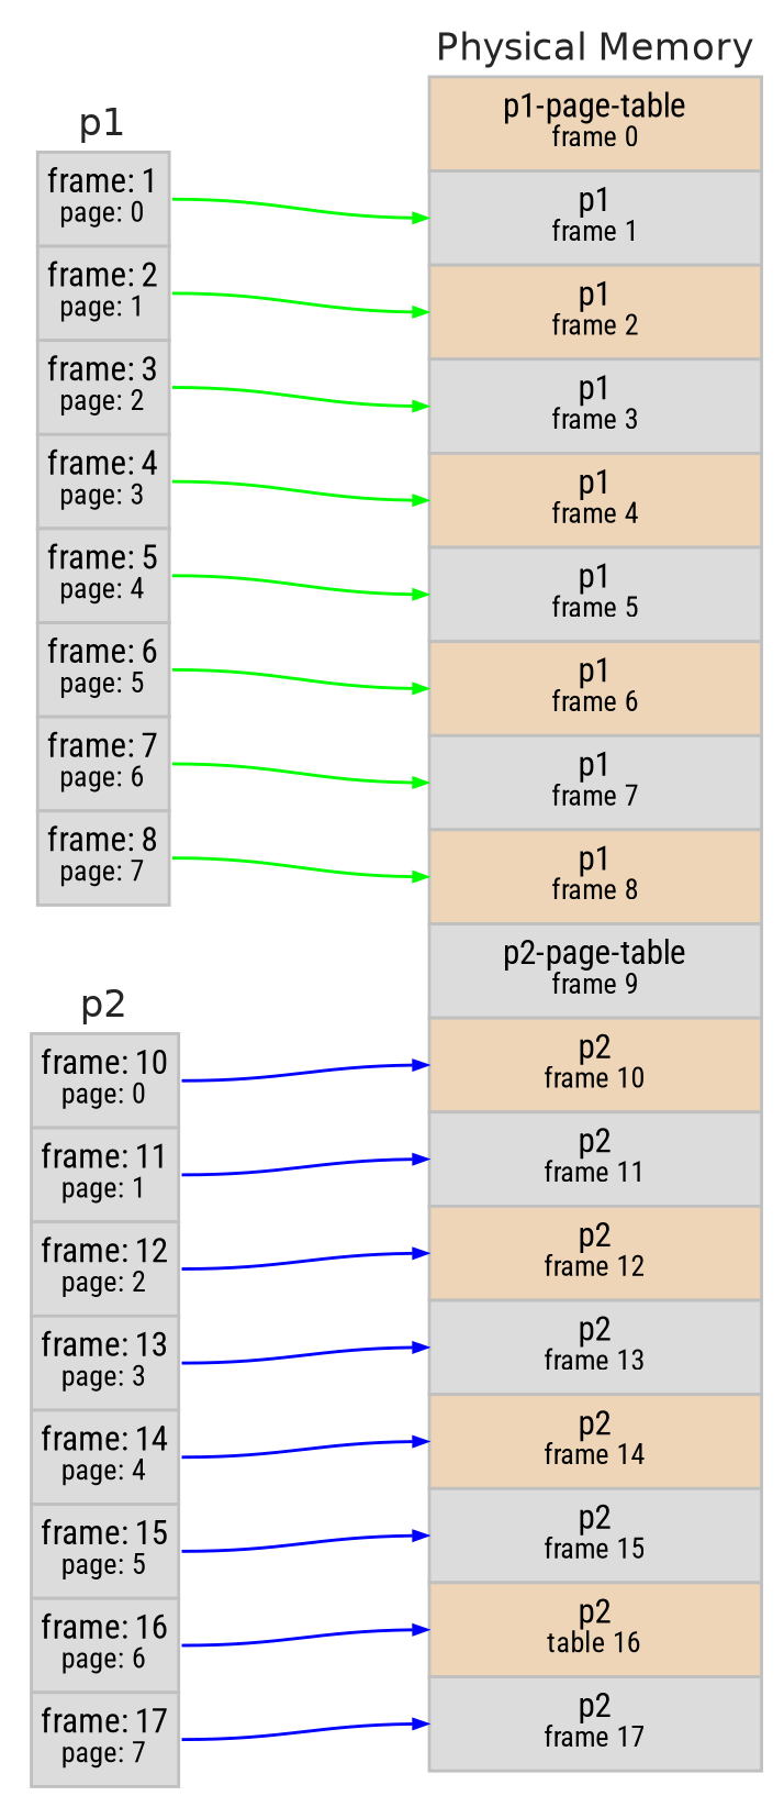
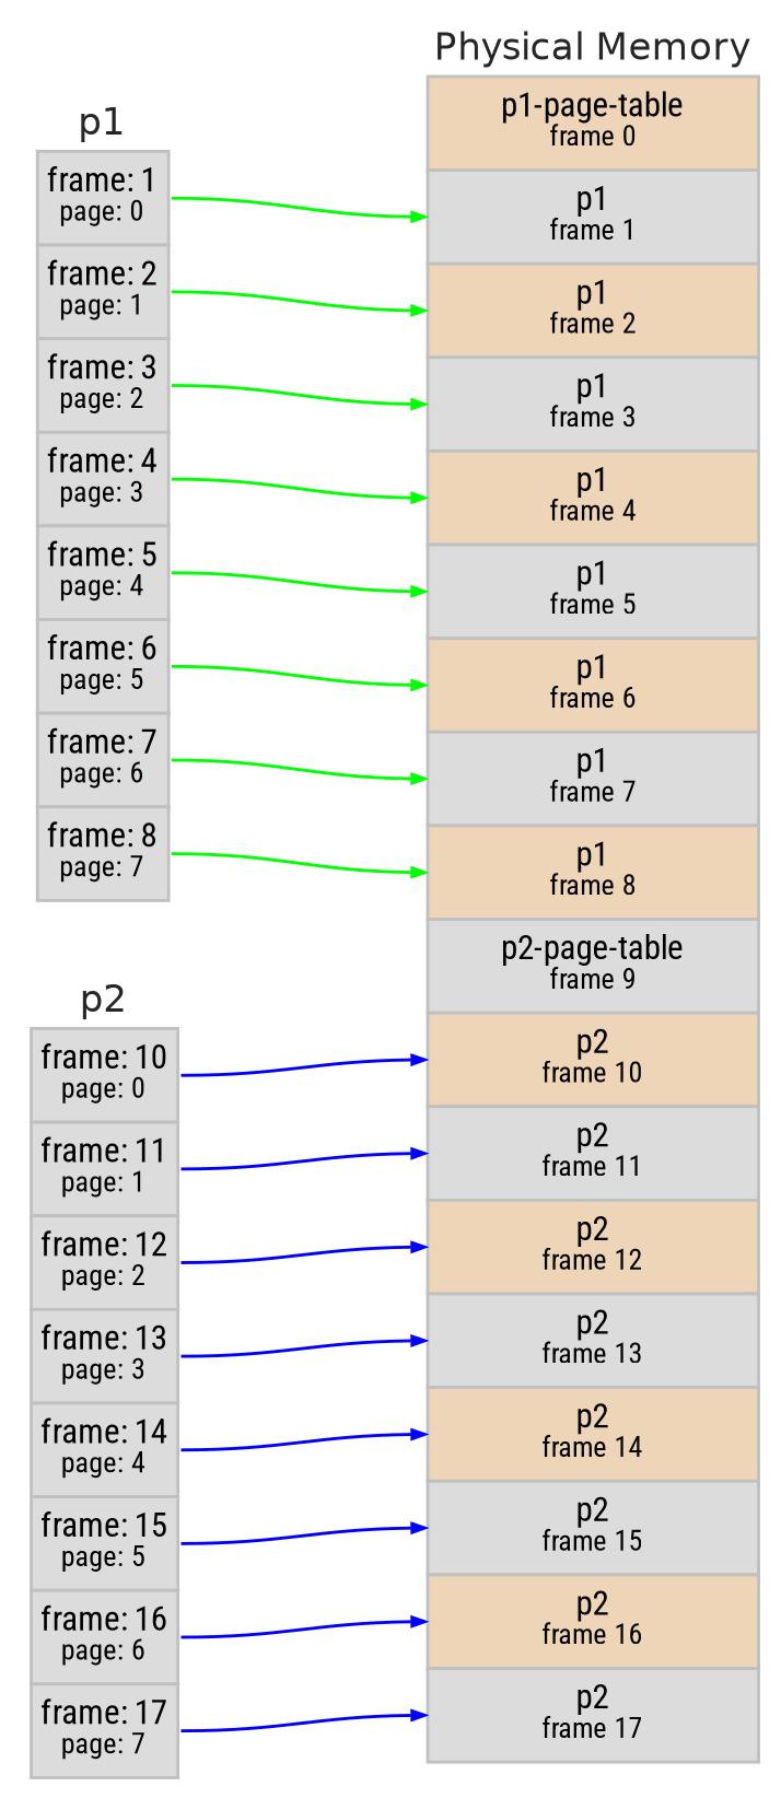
  digraph {
    fontname="Roboto Condensed"
    rankdir=LR
    ranksep=1.0
    node [fontname="Roboto Condensed" fontsize=8 margin="0.04 0.04" shape=none]
    edge [arrowsize=0.4 color=green headclip=true tailclip=true tailport=0 fontname="Roboto Condensed"]
-   n1 [label=<<table border="0.1" cellborder="1" cellspacing="0"><TR><TD border="0.0" ><font face="helvetica" color="grey15" point-size="12">Physical Memory</font></TD></TR><tr><td align="text" color="grey" bgcolor="bisque2" height="30" port="0"><font point-size="11">p1-page-table</font><br></br><font point-size="9">frame 0</font></td></tr><tr><td align="text" color="grey" bgcolor="gainsboro" height="30" port="1"><font point-size="11">p1</font><br></br><font point-size="9">frame 1</font></td></tr><tr><td align="text" color="grey" bgcolor="bisque2" height="30" port="2"><font point-size="11">p1</font><br></br><font point-size="9">frame 2</font></td></tr><tr><td align="text" color="grey" bgcolor="gainsboro" height="30" port="3"><font point-size="11">p1</font><br></br><font point-size="9">frame 3</font></td></tr><tr><td align="text" color="grey" bgcolor="bisque2" height="30" port="4"><font point-size="11">p1</font><br></br><font point-size="9">frame 4</font></td></tr><tr><td align="text" color="grey" bgcolor="gainsboro" height="30" port="5"><font point-size="11">p1</font><br></br><font point-size="9">frame 5</font></td></tr><tr><td align="text" color="grey" bgcolor="bisque2" height="30" port="6"><font point-size="11">p1</font><br></br><font point-size="9">frame 6</font></td></tr><tr><td align="text" color="grey" bgcolor="gainsboro" height="30" port="7"><font point-size="11">p1</font><br></br><font point-size="9">frame 7</font></td></tr><tr><td align="text" color="grey" bgcolor="bisque2" height="30" port="8"><font point-size="11">p1</font><br></br><font point-size="9">frame 8</font></td></tr><tr><td align="text" color="grey" bgcolor="gainsboro" height="30" port="9"><font point-size="11">p2-page-table</font><br></br><font point-size="9">frame 9</font></td></tr><tr><td align="text" color="grey" bgcolor="bisque2" height="30" port="10"><font point-size="11">p2</font><br></br><font point-size="9">frame 10</font></td></tr><tr><td align="text" color="grey" bgcolor="gainsboro" height="30" port="11"><font point-size="11">p2</font><br></br><font point-size="9">frame 11</font></td></tr><tr><td align="text" color="grey" bgcolor="bisque2" height="30" port="12"><font point-size="11">p2</font><br></br><font point-size="9">frame 12</font></td></tr><tr><td align="text" color="grey" bgcolor="gainsboro" height="30" port="13"><font point-size="11">p2</font><br></br><font point-size="9">frame 13</font></td></tr><tr><td align="text" color="grey" bgcolor="bisque2" height="30" port="14"><font point-size="11">p2</font><br></br><font point-size="9">frame 14</font></td></tr><tr><td align="text" color="grey" bgcolor="gainsboro" height="30" port="15"><font point-size="11">p2</font><br></br><font point-size="9">frame 15</font></td></tr><tr><td align="text" color="grey" bgcolor="bisque2" height="30" port="16"><font point-size="11">p2</font><br></br><font point-size="9">table 16</font></td></tr><tr><td align="text" color="grey" bgcolor="gainsboro" height="30" port="17"><font point-size="11">p2</font><br></br><font point-size="9">frame 17</font></td></tr></table>> width=0.8]
+   n1 [label=<<table border="0.1" cellborder="1" cellspacing="0"><TR><TD border="0.0" ><font face="helvetica" color="grey15" point-size="12">Physical Memory</font></TD></TR><tr><td align="text" color="grey" bgcolor="bisque2" height="30" port="0"><font point-size="11">p1-page-table</font><br></br><font point-size="9">frame 0</font></td></tr><tr><td align="text" color="grey" bgcolor="gainsboro" height="30" port="1"><font point-size="11">p1</font><br></br><font point-size="9">frame 1</font></td></tr><tr><td align="text" color="grey" bgcolor="bisque2" height="30" port="2"><font point-size="11">p1</font><br></br><font point-size="9">frame 2</font></td></tr><tr><td align="text" color="grey" bgcolor="gainsboro" height="30" port="3"><font point-size="11">p1</font><br></br><font point-size="9">frame 3</font></td></tr><tr><td align="text" color="grey" bgcolor="bisque2" height="30" port="4"><font point-size="11">p1</font><br></br><font point-size="9">frame 4</font></td></tr><tr><td align="text" color="grey" bgcolor="gainsboro" height="30" port="5"><font point-size="11">p1</font><br></br><font point-size="9">frame 5</font></td></tr><tr><td align="text" color="grey" bgcolor="bisque2" height="30" port="6"><font point-size="11">p1</font><br></br><font point-size="9">frame 6</font></td></tr><tr><td align="text" color="grey" bgcolor="gainsboro" height="30" port="7"><font point-size="11">p1</font><br></br><font point-size="9">frame 7</font></td></tr><tr><td align="text" color="grey" bgcolor="bisque2" height="30" port="8"><font point-size="11">p1</font><br></br><font point-size="9">frame 8</font></td></tr><tr><td align="text" color="grey" bgcolor="gainsboro" height="30" port="9"><font point-size="11">p2-page-table</font><br></br><font point-size="9">frame 9</font></td></tr><tr><td align="text" color="grey" bgcolor="bisque2" height="30" port="10"><font point-size="11">p2</font><br></br><font point-size="9">frame 10</font></td></tr><tr><td align="text" color="grey" bgcolor="gainsboro" height="30" port="11"><font point-size="11">p2</font><br></br><font point-size="9">frame 11</font></td></tr><tr><td align="text" color="grey" bgcolor="bisque2" height="30" port="12"><font point-size="11">p2</font><br></br><font point-size="9">frame 12</font></td></tr><tr><td align="text" color="grey" bgcolor="gainsboro" height="30" port="13"><font point-size="11">p2</font><br></br><font point-size="9">frame 13</font></td></tr><tr><td align="text" color="grey" bgcolor="bisque2" height="30" port="14"><font point-size="11">p2</font><br></br><font point-size="9">frame 14</font></td></tr><tr><td align="text" color="grey" bgcolor="gainsboro" height="30" port="15"><font point-size="11">p2</font><br></br><font point-size="9">frame 15</font></td></tr><tr><td align="text" color="grey" bgcolor="bisque2" height="30" port="16"><font point-size="11">p2</font><br></br><font point-size="9">frame 16</font></td></tr><tr><td align="text" color="grey" bgcolor="gainsboro" height="30" port="17"><font point-size="11">p2</font><br></br><font point-size="9">frame 17</font></td></tr></table>> width=0.8]
    n2 [label=<<table border="0.1" cellborder="1" cellspacing="0"><TR><TD border="0.0" ><font face="helvetica" color="grey15" point-size="12">p1</font></TD></TR><tr><td align="text" color="grey" bgcolor="gainsboro" height="30" port="0"><font point-size="11">frame: 1</font><br></br><font point-size="9">page: 0</font></td></tr><tr><td align="text" color="grey" bgcolor="gainsboro" height="30" port="1"><font point-size="11">frame: 2</font><br></br><font point-size="9">page: 1</font></td></tr><tr><td align="text" color="grey" bgcolor="gainsboro" height="30" port="2"><font point-size="11">frame: 3</font><br></br><font point-size="9">page: 2</font></td></tr><tr><td align="text" color="grey" bgcolor="gainsboro" height="30" port="3"><font point-size="11">frame: 4</font><br></br><font point-size="9">page: 3</font></td></tr><tr><td align="text" color="grey" bgcolor="gainsboro" height="30" port="4"><font point-size="11">frame: 5</font><br></br><font point-size="9">page: 4</font></td></tr><tr><td align="text" color="grey" bgcolor="gainsboro" height="30" port="5"><font point-size="11">frame: 6</font><br></br><font point-size="9">page: 5</font></td></tr><tr><td align="text" color="grey" bgcolor="gainsboro" height="30" port="6"><font point-size="11">frame: 7</font><br></br><font point-size="9">page: 6</font></td></tr><tr><td align="text" color="grey" bgcolor="gainsboro" height="30" port="7"><font point-size="11">frame: 8</font><br></br><font point-size="9">page: 7</font></td></tr></table>> width=0.8]
    n3 [label=<<table border="0.1" cellborder="1" cellspacing="0"><TR><TD border="0.0" ><font face="helvetica" color="grey15" point-size="12">p2</font></TD></TR><tr><td align="text" color="grey" bgcolor="gainsboro" height="30" port="0"><font point-size="11">frame: 10</font><br></br><font point-size="9">page: 0</font></td></tr><tr><td align="text" color="grey" bgcolor="gainsboro" height="30" port="1"><font point-size="11">frame: 11</font><br></br><font point-size="9">page: 1</font></td></tr><tr><td align="text" color="grey" bgcolor="gainsboro" height="30" port="2"><font point-size="11">frame: 12</font><br></br><font point-size="9">page: 2</font></td></tr><tr><td align="text" color="grey" bgcolor="gainsboro" height="30" port="3"><font point-size="11">frame: 13</font><br></br><font point-size="9">page: 3</font></td></tr><tr><td align="text" color="grey" bgcolor="gainsboro" height="30" port="4"><font point-size="11">frame: 14</font><br></br><font point-size="9">page: 4</font></td></tr><tr><td align="text" color="grey" bgcolor="gainsboro" height="30" port="5"><font point-size="11">frame: 15</font><br></br><font point-size="9">page: 5</font></td></tr><tr><td align="text" color="grey" bgcolor="gainsboro" height="30" port="6"><font point-size="11">frame: 16</font><br></br><font point-size="9">page: 6</font></td></tr><tr><td align="text" color="grey" bgcolor="gainsboro" height="30" port="7"><font point-size="11">frame: 17</font><br></br><font point-size="9">page: 7</font></td></tr></table>> width=0.8]
    subgraph sub_1 {
      rank=sink
      n1
    }
    subgraph sub_2 {
      rank=source
      n2
      n3
    }
    n2 -> n1 [headport=1]
    n2 -> n1 [headport=2 tailport=1]
    n2 -> n1 [headport=3 tailport=2]
    n2 -> n1 [headport=4 tailport=3]
    n2 -> n1 [headport=5 tailport=4]
    n2 -> n1 [headport=6 tailport=5]
    n2 -> n1 [headport=7 tailport=6]
    n2 -> n1 [headport=8 tailport=7]
    n3 -> n1 [color=blue headport=10]
    n3 -> n1 [color=blue headport=11 tailport=1]
    n3 -> n1 [color=blue headport=12 tailport=2]
    n3 -> n1 [color=blue headport=13 tailport=3]
    n3 -> n1 [color=blue headport=14 tailport=4]
    n3 -> n1 [color=blue headport=15 tailport=5]
    n3 -> n1 [color=blue headport=16 tailport=6]
    n3 -> n1 [color=blue headport=17 tailport=7]
  }
